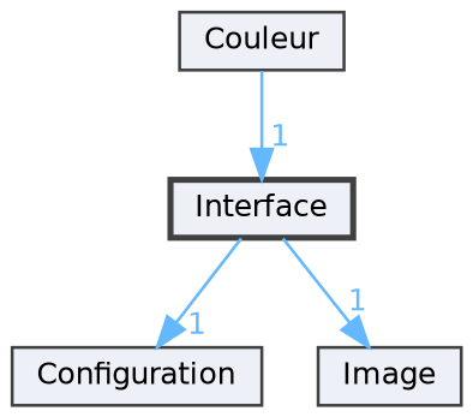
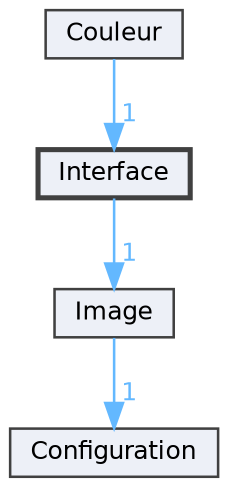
  digraph {
    compound=true
    node [color=grey25 fillcolor="#edf0f7" fontname=Helvetica fontsize=10 shape=box style=filled]
    edge [color=steelblue1 fontcolor=steelblue1 fontname=Helvetica fontsize=10 headlabel=1 labeldistance=1.5 labelfontname=Helvetica labelfontsize=10]
    n1 [height=0.2 label=Interface style="filled,bold" width=0.4]
    n2 [height=0.2 label=Configuration width=0.4]
    n3 [height=0.2 label=Image width=0.4]
    n4 [height=0.2 label=Couleur width=0.4]
-   n1 -> n2
+   n3 -> n2
    n1 -> n3
    n4 -> n1
  }
